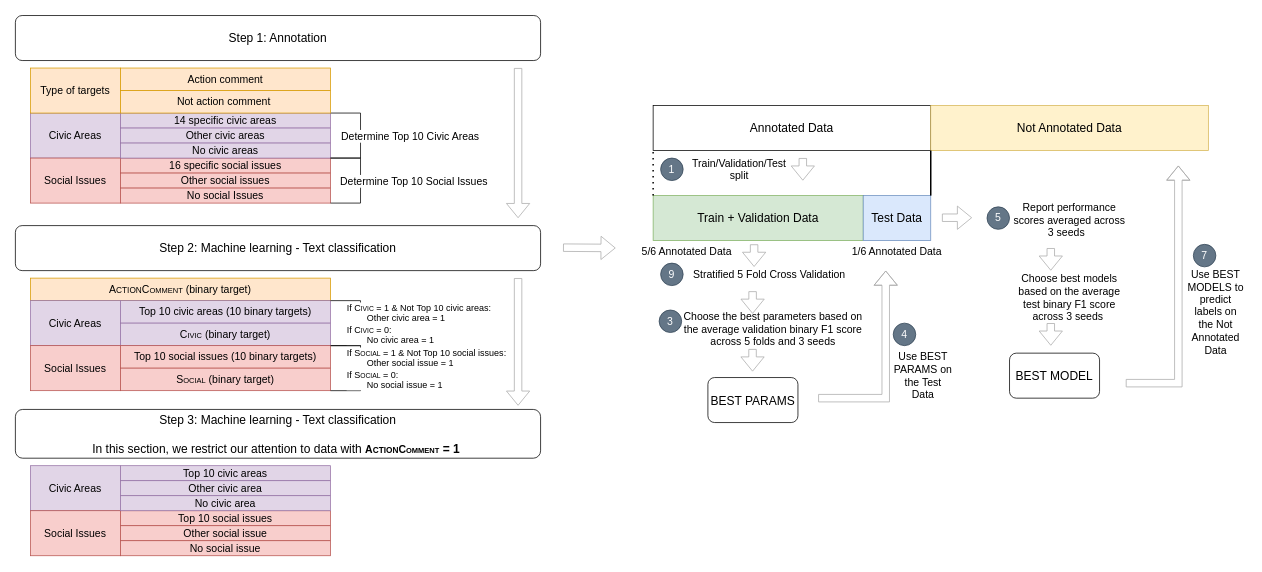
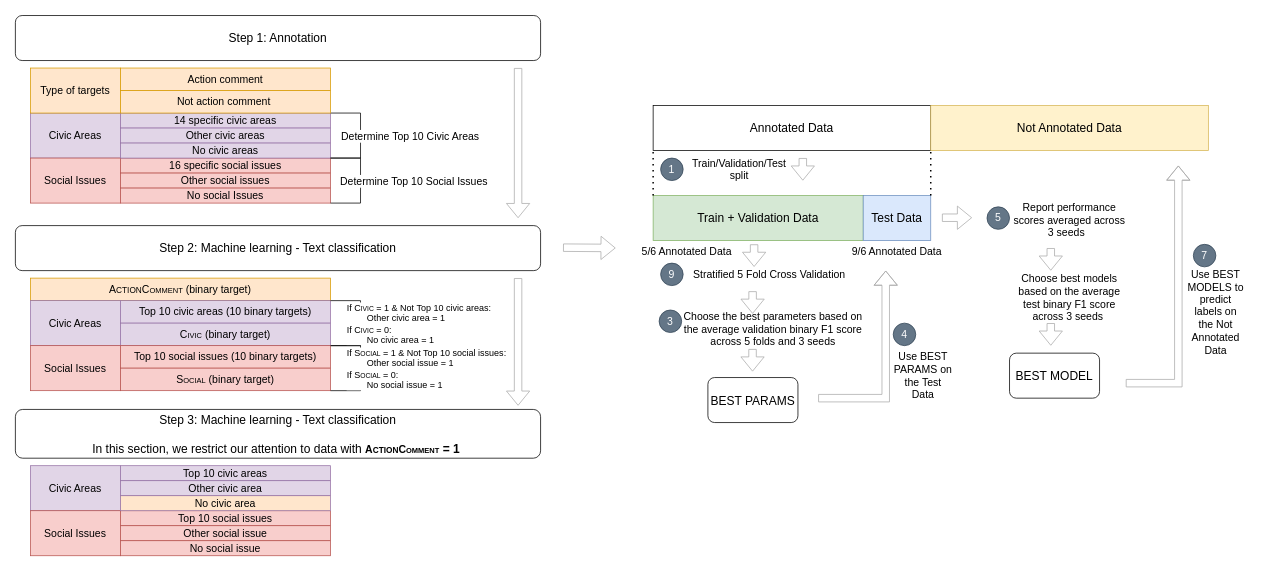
  <mxCell id="0" />
  <mxCell id="1" parent="0" />
  <mxCell id="2" value="Annotated Data" style="rounded=0;whiteSpace=wrap;html=1;fontSize=16;" parent="1" vertex="1"><mxGeometry x="870" y="140" width="370" height="60" as="geometry" /></mxCell>
  <mxCell id="3" value="Not Annotated Data" style="rounded=0;whiteSpace=wrap;html=1;fillColor=#fff2cc;strokeColor=#d6b656;fontSize=16;" parent="1" vertex="1"><mxGeometry x="1240" y="140" width="370" height="60" as="geometry" /></mxCell>
  <mxCell id="4" value="Train + Validation Data" style="rounded=0;whiteSpace=wrap;html=1;fillColor=#d5e8d4;strokeColor=#82b366;fontSize=16;" parent="1" vertex="1"><mxGeometry x="870" y="260" width="280" height="60" as="geometry" /></mxCell>
  <mxCell id="5" value="Test Data" style="rounded=0;whiteSpace=wrap;html=1;fillColor=#dae8fc;strokeColor=#6c8ebf;fontSize=16;" parent="1" vertex="1"><mxGeometry x="1150" y="260" width="90" height="60" as="geometry" /></mxCell>
- <mxCell id="6" value="" style="endArrow=none;dashed=0;html=1;dashPattern=1 3;strokeWidth=2;rounded=0;exitX=1;exitY=0;exitDx=0;exitDy=0;entryX=1;entryY=1;entryDx=0;entryDy=0;fontSize=14;" parent="1" source="5" target="2" edge="1"><mxGeometry width="50" height="50" relative="1" as="geometry"><mxPoint x="1230" y="250" as="sourcePoint" /><mxPoint x="1240" y="190" as="targetPoint" /></mxGeometry></mxCell>
+ <mxCell id="6" value="" style="endArrow=none;dashed=1;html=1;dashPattern=1 3;strokeWidth=2;rounded=0;exitX=1;exitY=0;exitDx=0;exitDy=0;entryX=1;entryY=1;entryDx=0;entryDy=0;fontSize=14;" parent="1" source="5" target="2" edge="1"><mxGeometry width="50" height="50" relative="1" as="geometry"><mxPoint x="1230" y="250" as="sourcePoint" /><mxPoint x="1240" y="190" as="targetPoint" /></mxGeometry></mxCell>
  <mxCell id="7" value="" style="endArrow=none;dashed=1;html=1;dashPattern=1 3;strokeWidth=2;rounded=0;entryX=0;entryY=1;entryDx=0;entryDy=0;exitX=0;exitY=0;exitDx=0;exitDy=0;fontSize=14;" parent="1" source="4" target="2" edge="1"><mxGeometry width="50" height="50" relative="1" as="geometry"><mxPoint x="840" y="260" as="sourcePoint" /><mxPoint x="869" y="200" as="targetPoint" /></mxGeometry></mxCell>
- <mxCell id="8" value="1/6 Annotated Data" style="text;html=1;align=center;verticalAlign=middle;whiteSpace=wrap;rounded=0;fontSize=14;" parent="1" vertex="1"><mxGeometry x="1120" y="320" width="150" height="30" as="geometry" /></mxCell>
+ <mxCell id="8" value="9/6 Annotated Data" style="text;html=1;align=center;verticalAlign=middle;whiteSpace=wrap;rounded=0;fontSize=14;" parent="1" vertex="1"><mxGeometry x="1120" y="320" width="150" height="30" as="geometry" /></mxCell>
  <mxCell id="9" value="5/6 Annotated Data" style="text;html=1;align=center;verticalAlign=middle;whiteSpace=wrap;rounded=0;fontSize=14;" parent="1" vertex="1"><mxGeometry x="840" y="320" width="150" height="30" as="geometry" /></mxCell>
  <mxCell id="10" value="" style="shape=flexArrow;endArrow=classic;html=1;rounded=0;strokeColor=light-dark(#aaaaaa, #ededed);fontSize=14;" parent="1" edge="1"><mxGeometry width="50" height="50" relative="1" as="geometry"><mxPoint x="1004.58" y="325" as="sourcePoint" /><mxPoint x="1004.58" y="355" as="targetPoint" /></mxGeometry></mxCell>
  <mxCell id="11" value="Stratified 5 Fold Cross Validation" style="text;html=1;align=center;verticalAlign=middle;whiteSpace=wrap;rounded=0;fontSize=14;" parent="1" vertex="1"><mxGeometry x="890" y="351" width="270" height="30" as="geometry" /></mxCell>
  <mxCell id="12" value="" style="shape=flexArrow;endArrow=classic;html=1;rounded=0;strokeColor=light-dark(#aaaaaa, #ededed);fontSize=14;" parent="1" edge="1"><mxGeometry width="50" height="50" relative="1" as="geometry"><mxPoint x="1002.58" y="387.5" as="sourcePoint" /><mxPoint x="1002.58" y="417.5" as="targetPoint" /></mxGeometry></mxCell>
  <mxCell id="13" value="Choose the best parameters based on the average validation binary F1 score across 5 folds and 3 seeds" style="text;html=1;align=center;verticalAlign=middle;whiteSpace=wrap;rounded=0;fontSize=14;" parent="1" vertex="1"><mxGeometry x="900" y="402.5" width="260" height="70" as="geometry" /></mxCell>
  <mxCell id="14" value="" style="shape=flexArrow;endArrow=classic;html=1;rounded=0;strokeColor=light-dark(#aaaaaa, #ededed);fontSize=14;" parent="1" edge="1"><mxGeometry width="50" height="50" relative="1" as="geometry"><mxPoint x="1400" y="430" as="sourcePoint" /><mxPoint x="1400" y="460" as="targetPoint" /></mxGeometry></mxCell>
  <mxCell id="15" value="BEST PARAMS" style="rounded=1;whiteSpace=wrap;html=1;fontSize=16;" parent="1" vertex="1"><mxGeometry x="943" y="502.5" width="120" height="60" as="geometry" /></mxCell>
  <mxCell id="16" value="" style="shape=flexArrow;endArrow=classic;html=1;rounded=0;strokeColor=light-dark(#aaaaaa, #ededed);fontSize=14;" parent="1" edge="1"><mxGeometry width="50" height="50" relative="1" as="geometry"><mxPoint x="1090" y="530" as="sourcePoint" /><mxPoint x="1180" y="360" as="targetPoint" /><Array as="points"><mxPoint x="1180" y="530" /></Array></mxGeometry></mxCell>
  <mxCell id="17" value="Use BEST PARAMS on the Test Data" style="text;html=1;align=center;verticalAlign=middle;whiteSpace=wrap;rounded=0;fontSize=14;" parent="1" vertex="1"><mxGeometry x="1190" y="485" width="80" height="30" as="geometry" /></mxCell>
  <mxCell id="18" value="" style="shape=flexArrow;endArrow=classic;html=1;rounded=0;strokeColor=light-dark(#aaaaaa, #ededed);fontSize=14;" parent="1" edge="1"><mxGeometry width="50" height="50" relative="1" as="geometry"><mxPoint x="1255" y="289.5" as="sourcePoint" /><mxPoint x="1295" y="289.5" as="targetPoint" /></mxGeometry></mxCell>
  <mxCell id="19" value="Report performance scores averaged across 3 seeds &amp;nbsp;" style="text;html=1;align=center;verticalAlign=middle;whiteSpace=wrap;rounded=0;fontSize=14;" parent="1" vertex="1"><mxGeometry x="1345" y="278" width="160" height="30" as="geometry" /></mxCell>
  <mxCell id="20" value="BEST MODEL" style="rounded=1;whiteSpace=wrap;html=1;fontSize=16;" parent="1" vertex="1"><mxGeometry x="1345" y="470" width="120" height="60" as="geometry" /></mxCell>
  <mxCell id="21" value="Choose best models based on the average test binary F1 score across 3 seeds&amp;nbsp;" style="text;html=1;align=center;verticalAlign=middle;whiteSpace=wrap;rounded=0;fontSize=14;" parent="1" vertex="1"><mxGeometry x="1345" y="381" width="160" height="30" as="geometry" /></mxCell>
  <mxCell id="22" value="" style="shape=flexArrow;endArrow=classic;html=1;rounded=0;strokeColor=light-dark(#aaaaaa, #ededed);fontSize=14;" parent="1" edge="1"><mxGeometry width="50" height="50" relative="1" as="geometry"><mxPoint x="1002.5" y="464.5" as="sourcePoint" /><mxPoint x="1002.5" y="494.5" as="targetPoint" /></mxGeometry></mxCell>
  <mxCell id="23" value="" style="shape=flexArrow;endArrow=classic;html=1;rounded=0;strokeColor=light-dark(#aaaaaa, #ededed);fontSize=14;" parent="1" edge="1"><mxGeometry width="50" height="50" relative="1" as="geometry"><mxPoint x="1400" y="330" as="sourcePoint" /><mxPoint x="1400" y="360" as="targetPoint" /></mxGeometry></mxCell>
  <mxCell id="24" value="" style="shape=flexArrow;endArrow=classic;html=1;rounded=0;strokeColor=light-dark(#aaaaaa, #ededed);fontSize=14;" parent="1" edge="1"><mxGeometry width="50" height="50" relative="1" as="geometry"><mxPoint x="1500" y="510" as="sourcePoint" /><mxPoint x="1570" y="220" as="targetPoint" /><Array as="points"><mxPoint x="1570" y="510" /></Array></mxGeometry></mxCell>
  <mxCell id="25" value="Use BEST MODELS to predict labels on the Not Annotated Data" style="text;html=1;align=center;verticalAlign=middle;whiteSpace=wrap;rounded=0;fontSize=14;" parent="1" vertex="1"><mxGeometry x="1580" y="400" width="80" height="30" as="geometry" /></mxCell>
  <mxCell id="26" value="1" style="ellipse;whiteSpace=wrap;html=1;aspect=fixed;fillColor=#647687;fontColor=#ffffff;strokeColor=#314354;fontSize=14;" parent="1" vertex="1"><mxGeometry x="880" y="210" width="30" height="30" as="geometry" /></mxCell>
  <mxCell id="27" value="Train/Validation/Test split" style="text;html=1;align=center;verticalAlign=middle;whiteSpace=wrap;rounded=0;fontSize=14;" parent="1" vertex="1"><mxGeometry x="910" y="210" width="150" height="30" as="geometry" /></mxCell>
  <mxCell id="28" value="" style="shape=flexArrow;endArrow=classic;html=1;rounded=0;strokeColor=light-dark(#aaaaaa, #ededed);fontSize=14;" parent="1" edge="1"><mxGeometry width="50" height="50" relative="1" as="geometry"><mxPoint x="1069.5" y="210" as="sourcePoint" /><mxPoint x="1069.5" y="240" as="targetPoint" /></mxGeometry></mxCell>
  <mxCell id="29" value="9" style="ellipse;whiteSpace=wrap;html=1;aspect=fixed;fillColor=#647687;fontColor=#ffffff;strokeColor=#314354;fontSize=14;" parent="1" vertex="1"><mxGeometry x="880" y="350" width="30" height="30" as="geometry" /></mxCell>
  <mxCell id="30" value="3" style="ellipse;whiteSpace=wrap;html=1;aspect=fixed;fillColor=#647687;fontColor=#ffffff;strokeColor=#314354;fontSize=14;" parent="1" vertex="1"><mxGeometry x="878" y="412.5" width="30" height="30" as="geometry" /></mxCell>
  <mxCell id="31" value="4" style="ellipse;whiteSpace=wrap;html=1;aspect=fixed;fillColor=#647687;fontColor=#ffffff;strokeColor=#314354;fontSize=14;" parent="1" vertex="1"><mxGeometry x="1190" y="430" width="30" height="30" as="geometry" /></mxCell>
  <mxCell id="32" value="5" style="ellipse;whiteSpace=wrap;html=1;aspect=fixed;fillColor=#647687;fontColor=#ffffff;strokeColor=#314354;fontSize=14;" parent="1" vertex="1"><mxGeometry x="1315" y="275" width="30" height="30" as="geometry" /></mxCell>
  <mxCell id="33" value="7" style="ellipse;whiteSpace=wrap;html=1;aspect=fixed;fillColor=#647687;fontColor=#ffffff;strokeColor=#314354;fontSize=14;" parent="1" vertex="1"><mxGeometry x="1590" y="325" width="30" height="30" as="geometry" /></mxCell>
  <mxCell id="34" value="Step 1: Annotation" style="rounded=1;whiteSpace=wrap;html=1;fontSize=16;" parent="1" vertex="1"><mxGeometry x="20" y="20" width="700" height="60" as="geometry" /></mxCell>
  <mxCell id="35" value="Civic Areas" style="rounded=0;whiteSpace=wrap;html=1;fillColor=#e1d5e7;strokeColor=#9673a6;fontSize=14;" parent="1" vertex="1"><mxGeometry x="40" y="150" width="120" height="60" as="geometry" /></mxCell>
  <mxCell id="36" value="Type of targets" style="rounded=0;whiteSpace=wrap;html=1;fillColor=#ffe6cc;strokeColor=#d79b00;fontSize=14;" parent="1" vertex="1"><mxGeometry x="40" y="90" width="120" height="60" as="geometry" /></mxCell>
  <mxCell id="37" value="Social Issues" style="rounded=0;whiteSpace=wrap;html=1;fillColor=#f8cecc;strokeColor=#b85450;fontSize=14;" parent="1" vertex="1"><mxGeometry x="40" y="210" width="120" height="60" as="geometry" /></mxCell>
  <mxCell id="38" value="16 specific social issues" style="rounded=0;whiteSpace=wrap;html=1;fillColor=#f8cecc;strokeColor=#b85450;fontSize=14;" parent="1" vertex="1"><mxGeometry x="160" y="210" width="280" height="20" as="geometry" /></mxCell>
  <mxCell id="39" value="Other social issues" style="rounded=0;whiteSpace=wrap;html=1;fillColor=#f8cecc;strokeColor=#b85450;fontSize=14;" parent="1" vertex="1"><mxGeometry x="160" y="230" width="280" height="20" as="geometry" /></mxCell>
  <mxCell id="40" value="No social Issues" style="rounded=0;whiteSpace=wrap;html=1;fillColor=#f8cecc;strokeColor=#b85450;fontSize=14;" parent="1" vertex="1"><mxGeometry x="160" y="250" width="280" height="20" as="geometry" /></mxCell>
  <mxCell id="41" value="14 specific civic areas" style="rounded=0;whiteSpace=wrap;html=1;fillColor=#e1d5e7;strokeColor=#9673a6;fontSize=14;" parent="1" vertex="1"><mxGeometry x="160" y="150" width="280" height="20" as="geometry" /></mxCell>
  <mxCell id="42" value="Other civic areas" style="rounded=0;whiteSpace=wrap;html=1;fillColor=#e1d5e7;strokeColor=#9673a6;fontSize=14;" parent="1" vertex="1"><mxGeometry x="160" y="170" width="280" height="20" as="geometry" /></mxCell>
  <mxCell id="43" value="No civic areas" style="rounded=0;whiteSpace=wrap;html=1;fillColor=#e1d5e7;strokeColor=#9673a6;fontSize=14;" parent="1" vertex="1"><mxGeometry x="160" y="190" width="280" height="20" as="geometry" /></mxCell>
  <mxCell id="44" value="Action comment" style="rounded=0;whiteSpace=wrap;html=1;fillColor=#ffe6cc;strokeColor=#d79b00;fontSize=14;" parent="1" vertex="1"><mxGeometry x="160" y="90" width="280" height="30" as="geometry" /></mxCell>
  <mxCell id="45" style="edgeStyle=orthogonalEdgeStyle;rounded=0;orthogonalLoop=1;jettySize=auto;html=1;exitX=1;exitY=1;exitDx=0;exitDy=0;entryX=1;entryY=0;entryDx=0;entryDy=0;endArrow=none;endFill=0;fontSize=14;" parent="1" source="47" target="38" edge="1"><mxGeometry relative="1" as="geometry"><Array as="points"><mxPoint x="480" y="150" /><mxPoint x="480" y="210" /></Array></mxGeometry></mxCell>
  <mxCell id="46" value="Determine Top 10 Civic Areas" style="edgeLabel;html=1;align=center;verticalAlign=middle;resizable=0;points=[];fontSize=14;" parent="45" vertex="1" connectable="0"><mxGeometry x="-0.031" relative="1" as="geometry"><mxPoint x="65" y="2" as="offset" /></mxGeometry></mxCell>
  <mxCell id="47" value="Not action comment&amp;nbsp;" style="rounded=0;whiteSpace=wrap;html=1;fillColor=#ffe6cc;strokeColor=#d79b00;fontSize=14;" parent="1" vertex="1"><mxGeometry x="160" y="120" width="280" height="30" as="geometry" /></mxCell>
  <mxCell id="48" style="edgeStyle=orthogonalEdgeStyle;rounded=0;orthogonalLoop=1;jettySize=auto;html=1;exitX=1;exitY=1;exitDx=0;exitDy=0;entryX=1;entryY=0;entryDx=0;entryDy=0;endArrow=none;endFill=0;fontSize=14;" parent="1" edge="1"><mxGeometry relative="1" as="geometry"><mxPoint x="440" y="210" as="sourcePoint" /><mxPoint x="440" y="270" as="targetPoint" /><Array as="points"><mxPoint x="480" y="210" /><mxPoint x="480" y="270" /></Array></mxGeometry></mxCell>
  <mxCell id="49" value="Determine Top 10 Social Issues" style="edgeLabel;html=1;align=center;verticalAlign=middle;resizable=0;points=[];fontSize=14;" parent="48" vertex="1" connectable="0"><mxGeometry x="-0.031" relative="1" as="geometry"><mxPoint x="70" y="2" as="offset" /></mxGeometry></mxCell>
  <mxCell id="50" value="Step 2: Machine learning - Text classification" style="rounded=1;whiteSpace=wrap;html=1;fontSize=16;" parent="1" vertex="1"><mxGeometry x="20" y="300" width="700" height="60" as="geometry" /></mxCell>
  <mxCell id="51" value="&lt;font&gt;A&lt;font style=&quot;font-size: 11px;&quot;&gt;CTION&lt;/font&gt;C&lt;font style=&quot;font-size: 10px;&quot;&gt;OMMENT&lt;/font&gt; (binary target)&lt;/font&gt;" style="rounded=0;whiteSpace=wrap;html=1;fillColor=#ffe6cc;strokeColor=#d79b00;fontSize=14;" parent="1" vertex="1"><mxGeometry x="40" y="370" width="400" height="30" as="geometry" /></mxCell>
  <mxCell id="52" value="Civic Areas" style="rounded=0;whiteSpace=wrap;html=1;fillColor=#e1d5e7;strokeColor=#9673a6;fontSize=14;" parent="1" vertex="1"><mxGeometry x="40" y="400" width="120" height="60" as="geometry" /></mxCell>
  <mxCell id="53" value="Top 10 civic areas (10 binary targets)" style="rounded=0;whiteSpace=wrap;html=1;fillColor=#e1d5e7;strokeColor=#9673a6;fontSize=14;" parent="1" vertex="1"><mxGeometry x="160" y="400" width="280" height="30" as="geometry" /></mxCell>
  <mxCell id="54" value="C&lt;font style=&quot;font-size: 10px;&quot;&gt;IVIC&lt;/font&gt;&lt;font&gt; (binary target&lt;/font&gt;&lt;font&gt;)&lt;/font&gt;" style="rounded=0;whiteSpace=wrap;html=1;fillColor=#e1d5e7;strokeColor=#9673a6;fontSize=14;" parent="1" vertex="1"><mxGeometry x="160" y="430" width="280" height="30" as="geometry" /></mxCell>
  <mxCell id="55" value="" style="shape=flexArrow;endArrow=classic;html=1;rounded=0;strokeColor=light-dark(#aaaaaa, #ededed);fontSize=14;" parent="1" edge="1"><mxGeometry width="50" height="50" relative="1" as="geometry"><mxPoint x="690" y="90" as="sourcePoint" /><mxPoint x="690" y="290" as="targetPoint" /></mxGeometry></mxCell>
  <mxCell id="56" style="edgeStyle=orthogonalEdgeStyle;rounded=0;orthogonalLoop=1;jettySize=auto;html=1;exitX=1;exitY=1;exitDx=0;exitDy=0;entryX=1;entryY=0;entryDx=0;entryDy=0;endArrow=none;endFill=0;fontSize=14;" parent="1" edge="1"><mxGeometry relative="1" as="geometry"><mxPoint x="440" y="400" as="sourcePoint" /><mxPoint x="440" y="460" as="targetPoint" /><Array as="points"><mxPoint x="480" y="400" /><mxPoint x="480" y="460" /></Array></mxGeometry></mxCell>
  <mxCell id="57" value="If C&lt;font style=&quot;font-size: 9px;&quot;&gt;IVIC&lt;/font&gt; = 1 &amp;amp; Not Top 10 civic areas:&amp;nbsp;&lt;div&gt;&lt;span style=&quot;white-space: pre;&quot;&gt;&#09;&lt;/span&gt;Other civic area = 1&lt;div&gt;If C&lt;font style=&quot;font-size: 9px;&quot;&gt;IVIC&lt;/font&gt; = 0:&amp;nbsp;&lt;/div&gt;&lt;div&gt;&lt;span style=&quot;white-space: pre;&quot;&gt;&#09;&lt;/span&gt;No civic area = 1&lt;/div&gt;&lt;/div&gt;" style="edgeLabel;html=1;align=left;verticalAlign=middle;resizable=0;points=[];fontSize=12;" parent="56" vertex="1" connectable="0"><mxGeometry x="-0.031" relative="1" as="geometry"><mxPoint x="-20" y="2" as="offset" /></mxGeometry></mxCell>
  <mxCell id="58" value="Social Issues" style="rounded=0;whiteSpace=wrap;html=1;fillColor=#f8cecc;strokeColor=#b85450;fontSize=14;" parent="1" vertex="1"><mxGeometry x="40" y="460" width="120" height="60" as="geometry" /></mxCell>
  <mxCell id="59" value="Top 10 social issues (10 binary targets)" style="rounded=0;whiteSpace=wrap;html=1;fillColor=#f8cecc;strokeColor=#b85450;fontSize=14;" parent="1" vertex="1"><mxGeometry x="160" y="460" width="280" height="30" as="geometry" /></mxCell>
  <mxCell id="60" value="&lt;font&gt;S&lt;font style=&quot;font-size: 10px;&quot;&gt;OCIAL&lt;/font&gt;&lt;/font&gt;&lt;font&gt;&amp;nbsp;(binary target&lt;/font&gt;&lt;font&gt;)&lt;/font&gt;" style="rounded=0;whiteSpace=wrap;html=1;fillColor=#f8cecc;strokeColor=#b85450;fontSize=14;" parent="1" vertex="1"><mxGeometry x="160" y="490" width="280" height="30" as="geometry" /></mxCell>
  <mxCell id="61" style="edgeStyle=orthogonalEdgeStyle;rounded=0;orthogonalLoop=1;jettySize=auto;html=1;exitX=1;exitY=1;exitDx=0;exitDy=0;entryX=1;entryY=0;entryDx=0;entryDy=0;endArrow=none;endFill=0;fillColor=#f8cecc;strokeColor=light-dark(#000000, #d7817e);fontSize=14;" parent="1" edge="1"><mxGeometry relative="1" as="geometry"><mxPoint x="440" y="460" as="sourcePoint" /><mxPoint x="440" y="520" as="targetPoint" /><Array as="points"><mxPoint x="480" y="460" /><mxPoint x="480" y="520" /></Array></mxGeometry></mxCell>
  <mxCell id="62" value="If S&lt;font style=&quot;font-size: 9px;&quot;&gt;OCIAL&lt;/font&gt;&amp;nbsp;= 1 &amp;amp; Not Top 10 social issues:&amp;nbsp;&lt;div&gt;&lt;span style=&quot;white-space: pre;&quot;&gt;&#09;&lt;/span&gt;Other social issue = 1&lt;div&gt;If S&lt;font style=&quot;font-size: 9px;&quot;&gt;OCIAL&lt;/font&gt; = 0:&amp;nbsp;&lt;/div&gt;&lt;div&gt;&lt;span style=&quot;white-space: pre;&quot;&gt;&#09;&lt;/span&gt;No social issue = 1&lt;/div&gt;&lt;/div&gt;" style="edgeLabel;html=1;align=left;verticalAlign=middle;resizable=0;points=[];fontSize=12;" parent="61" vertex="1" connectable="0"><mxGeometry x="-0.031" relative="1" as="geometry"><mxPoint x="-20" y="2" as="offset" /></mxGeometry></mxCell>
  <mxCell id="63" value="Step 3: Machine learning - Text classification&lt;div&gt;&lt;br&gt;&lt;/div&gt;&lt;div&gt;In this section, we restrict our attention to data with&amp;nbsp;&lt;b&gt;&lt;span style=&quot;font-size: 14px;&quot;&gt;A&lt;/span&gt;&lt;font style=&quot;font-size: 11px;&quot;&gt;CTION&lt;/font&gt;&lt;span style=&quot;font-size: 14px;&quot;&gt;C&lt;/span&gt;&lt;font style=&quot;font-size: 10px;&quot;&gt;OMMENT&lt;/font&gt;&lt;/b&gt;&lt;span style=&quot;background-color: light-dark(#ffffff, var(--ge-dark-color, #121212));&quot;&gt;&lt;b&gt;&amp;nbsp;= 1&amp;nbsp;&lt;/b&gt;&lt;/span&gt;&lt;/div&gt;" style="rounded=1;whiteSpace=wrap;html=1;fontSize=16;" parent="1" vertex="1"><mxGeometry x="20" y="545" width="700" height="65" as="geometry" /></mxCell>
  <mxCell id="64" value="" style="shape=flexArrow;endArrow=classic;html=1;rounded=0;strokeColor=light-dark(#aaaaaa, #ededed);fontSize=14;" parent="1" edge="1"><mxGeometry width="50" height="50" relative="1" as="geometry"><mxPoint x="690" y="370" as="sourcePoint" /><mxPoint x="690" y="540" as="targetPoint" /></mxGeometry></mxCell>
  <mxCell id="65" value="" style="shape=flexArrow;endArrow=classic;html=1;rounded=0;strokeColor=light-dark(#aaaaaa, #ededed);" parent="1" edge="1"><mxGeometry width="50" height="50" relative="1" as="geometry"><mxPoint x="750" y="329.41" as="sourcePoint" /><mxPoint x="820" y="329.83" as="targetPoint" /></mxGeometry></mxCell>
  <mxCell id="66" value="Civic Areas" style="rounded=0;whiteSpace=wrap;html=1;fillColor=#e1d5e7;strokeColor=#9673a6;fontSize=14;" parent="1" vertex="1"><mxGeometry x="40" y="620" width="120" height="60" as="geometry" /></mxCell>
  <mxCell id="67" value="Top 10 civic areas" style="rounded=0;whiteSpace=wrap;html=1;fillColor=#e1d5e7;strokeColor=#9673a6;fontSize=14;" parent="1" vertex="1"><mxGeometry x="160" y="620" width="280" height="20" as="geometry" /></mxCell>
  <mxCell id="68" value="Social Issues" style="rounded=0;whiteSpace=wrap;html=1;fillColor=#f8cecc;strokeColor=#b85450;fontSize=14;" parent="1" vertex="1"><mxGeometry x="40" y="680" width="120" height="60" as="geometry" /></mxCell>
  <mxCell id="69" value="Top 10 social issues" style="rounded=0;whiteSpace=wrap;html=1;fillColor=#f8cecc;strokeColor=#b85450;fontSize=14;" parent="1" vertex="1"><mxGeometry x="160" y="680" width="280" height="20" as="geometry" /></mxCell>
  <mxCell id="70" value="Other civic area" style="rounded=0;whiteSpace=wrap;html=1;fillColor=#e1d5e7;strokeColor=#9673a6;fontSize=14;" parent="1" vertex="1"><mxGeometry x="160" y="640" width="280" height="20" as="geometry" /></mxCell>
- <mxCell id="71" value="No civic area" style="rounded=0;whiteSpace=wrap;html=1;fillColor=#e1d5e7;strokeColor=#9673a6;fontSize=14;" parent="1" vertex="1"><mxGeometry x="160" y="660" width="280" height="20" as="geometry" /></mxCell>
+ <mxCell id="71" value="No civic area" style="rounded=0;whiteSpace=wrap;html=1;fillColor=#ffe6cc;strokeColor=#9673a6;fontSize=14;" parent="1" vertex="1"><mxGeometry x="160" y="660" width="280" height="20" as="geometry" /></mxCell>
  <mxCell id="72" value="Other social issue" style="rounded=0;whiteSpace=wrap;html=1;fillColor=#f8cecc;strokeColor=#b85450;fontSize=14;" parent="1" vertex="1"><mxGeometry x="160" y="700" width="280" height="20" as="geometry" /></mxCell>
  <mxCell id="73" value="No social issue" style="rounded=0;whiteSpace=wrap;html=1;fillColor=#f8cecc;strokeColor=#b85450;fontSize=14;" parent="1" vertex="1"><mxGeometry x="160" y="720" width="280" height="20" as="geometry" /></mxCell>
